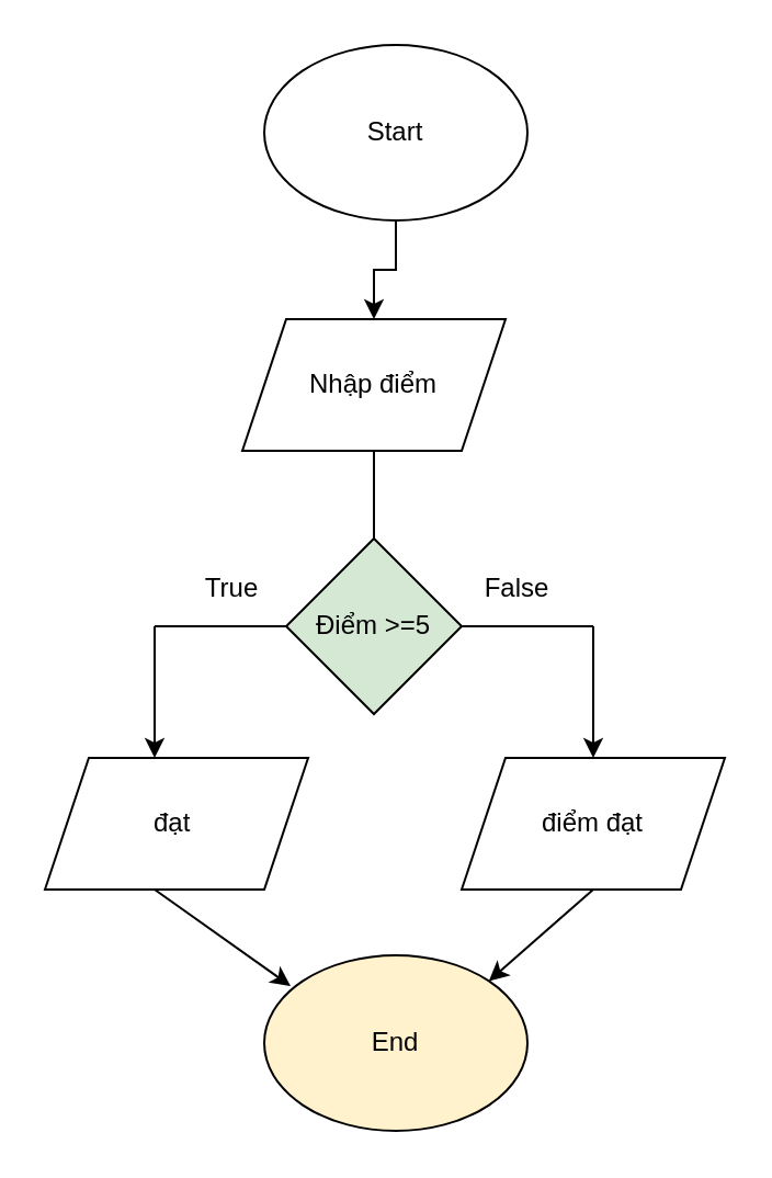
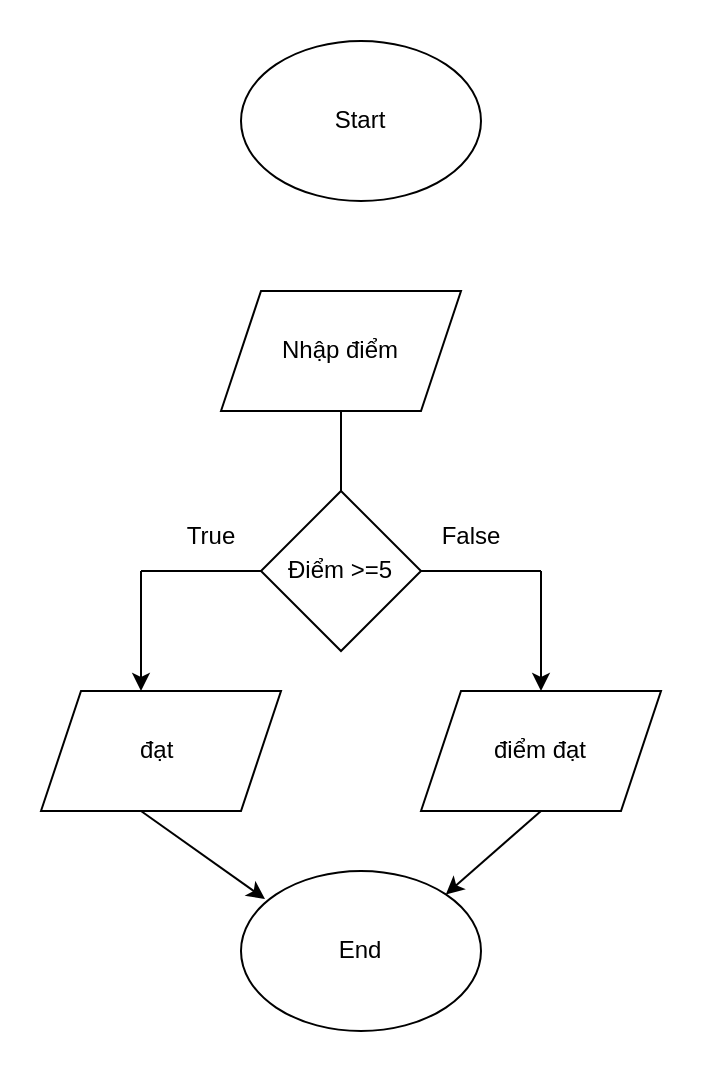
  <mxCell id="0" />
  <mxCell id="1" parent="0" />
- <mxCell id="2" value="" style="edgeStyle=orthogonalEdgeStyle;rounded=0;orthogonalLoop=1;jettySize=auto;html=1;" parent="1" source="3" target="5" edge="1"><mxGeometry relative="1" as="geometry" /></mxCell>
  <mxCell id="3" value="Start" style="ellipse;whiteSpace=wrap;html=1;" parent="1" vertex="1"><mxGeometry x="120" y="20" width="120" height="80" as="geometry" /></mxCell>
  <mxCell id="4" value="" style="edgeStyle=orthogonalEdgeStyle;rounded=0;orthogonalLoop=1;jettySize=auto;html=1;endArrow=none;" parent="1" source="5" target="6" edge="1"><mxGeometry relative="1" as="geometry" /></mxCell>
  <mxCell id="5" value="Nhập điểm" style="shape=parallelogram;perimeter=parallelogramPerimeter;whiteSpace=wrap;html=1;fixedSize=1;" parent="1" vertex="1"><mxGeometry x="110" y="145" width="120" height="60" as="geometry" /></mxCell>
- <mxCell id="6" value="Điểm &amp;gt;=5" style="rhombus;whiteSpace=wrap;html=1;fillColor=#d5e8d4;" parent="1" vertex="1"><mxGeometry x="130" y="245" width="80" height="80" as="geometry" /></mxCell>
+ <mxCell id="6" value="Điểm &amp;gt;=5" style="rhombus;whiteSpace=wrap;html=1;" parent="1" vertex="1"><mxGeometry x="130" y="245" width="80" height="80" as="geometry" /></mxCell>
  <mxCell id="7" value="" style="endArrow=none;html=1;rounded=0;exitX=0;exitY=0.5;exitDx=0;exitDy=0;" parent="1" source="6" edge="1"><mxGeometry width="50" height="50" relative="1" as="geometry"><mxPoint x="170" y="275" as="sourcePoint" /><mxPoint x="70" y="285" as="targetPoint" /></mxGeometry></mxCell>
  <mxCell id="8" value="" style="endArrow=none;html=1;rounded=0;exitX=1;exitY=0.5;exitDx=0;exitDy=0;" parent="1" source="6" edge="1"><mxGeometry width="50" height="50" relative="1" as="geometry"><mxPoint x="170" y="275" as="sourcePoint" /><mxPoint x="270" y="285" as="targetPoint" /></mxGeometry></mxCell>
  <mxCell id="9" value="" style="endArrow=classic;html=1;rounded=0;entryX=0.5;entryY=0;entryDx=0;entryDy=0;" parent="1" edge="1"><mxGeometry width="50" height="50" relative="1" as="geometry"><mxPoint x="70" y="285" as="sourcePoint" /><mxPoint x="70" y="345" as="targetPoint" /></mxGeometry></mxCell>
  <mxCell id="10" value="" style="endArrow=classic;html=1;rounded=0;" parent="1" edge="1"><mxGeometry width="50" height="50" relative="1" as="geometry"><mxPoint x="270" y="285" as="sourcePoint" /><mxPoint x="270" y="345" as="targetPoint" /></mxGeometry></mxCell>
  <mxCell id="11" value="True" style="text;html=1;align=center;verticalAlign=middle;resizable=0;points=[];autosize=1;strokeColor=none;fillColor=none;" parent="1" vertex="1"><mxGeometry x="80" y="253" width="50" height="30" as="geometry" /></mxCell>
  <mxCell id="12" value="False" style="text;html=1;align=center;verticalAlign=middle;resizable=0;points=[];autosize=1;strokeColor=none;fillColor=none;" parent="1" vertex="1"><mxGeometry x="210" y="253" width="50" height="30" as="geometry" /></mxCell>
- <mxCell id="13" value="End" style="ellipse;whiteSpace=wrap;html=1;fillColor=#fff2cc;" parent="1" vertex="1"><mxGeometry x="120" y="435" width="120" height="80" as="geometry" /></mxCell>
+ <mxCell id="13" value="End" style="ellipse;whiteSpace=wrap;html=1;" parent="1" vertex="1"><mxGeometry x="120" y="435" width="120" height="80" as="geometry" /></mxCell>
  <mxCell id="14" value="" style="endArrow=classic;html=1;rounded=0;exitX=0.5;exitY=1;exitDx=0;exitDy=0;entryX=0.1;entryY=0.175;entryDx=0;entryDy=0;entryPerimeter=0;" parent="1" target="13" edge="1"><mxGeometry width="50" height="50" relative="1" as="geometry"><mxPoint x="70" y="405" as="sourcePoint" /><mxPoint x="140" y="455" as="targetPoint" /></mxGeometry></mxCell>
  <mxCell id="15" value="" style="endArrow=classic;html=1;rounded=0;exitX=0.5;exitY=1;exitDx=0;exitDy=0;entryX=1;entryY=0;entryDx=0;entryDy=0;" parent="1" target="13" edge="1"><mxGeometry width="50" height="50" relative="1" as="geometry"><mxPoint x="270" y="405" as="sourcePoint" /><mxPoint x="220" y="225" as="targetPoint" /></mxGeometry></mxCell>
  <mxCell id="16" value="đạt&amp;nbsp;" style="shape=parallelogram;perimeter=parallelogramPerimeter;whiteSpace=wrap;html=1;fixedSize=1;" vertex="1" parent="1"><mxGeometry x="20" y="345" width="120" height="60" as="geometry" /></mxCell>
  <mxCell id="17" value="điểm đạt" style="shape=parallelogram;perimeter=parallelogramPerimeter;whiteSpace=wrap;html=1;fixedSize=1;" vertex="1" parent="1"><mxGeometry x="210" y="345" width="120" height="60" as="geometry" /></mxCell>
